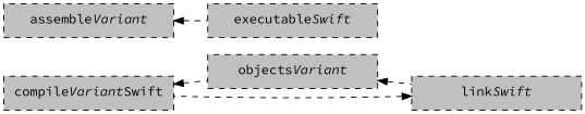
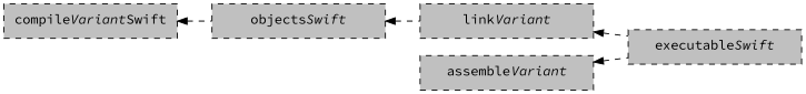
  digraph {
    fontname="Source Code Pro"
    rankdir=LR
    node [fillcolor=grey fixedsize=true fontname="Source Code Pro" shape=rectangle style="dashed,filled"]
    edge [dir=back fontname="Source Code Pro" style=dashed]
    n1 [height=0.5 label=<compile<i>Variant</i>Swift> width=2.5]
-   n2 [height=0.5 label=<objects<i>Variant</i>> width=2.5]
-   n3 [height=0.5 label=<link<i>Swift</i>> width=2.5]
+   n2 [height=0.5 label=<objects<i>Swift</i>> width=2.5]
+   n3 [height=0.5 label=<link<i>Variant</i>> width=2.5]
    n4 [height=0.5 label=<executable<i>Swift</i>> width=2.5]
    n5 [height=0.5 label=<assemble<i>Variant</i>> width=2.5]
    n1 -> n2
    n2 -> n3
-   n3 -> n1
+   n3 -> n4
    n5 -> n4
  }
